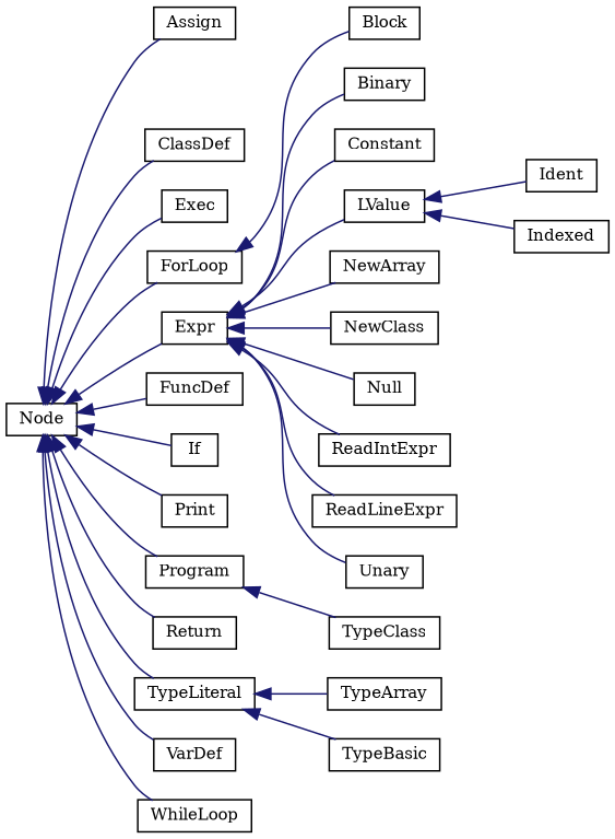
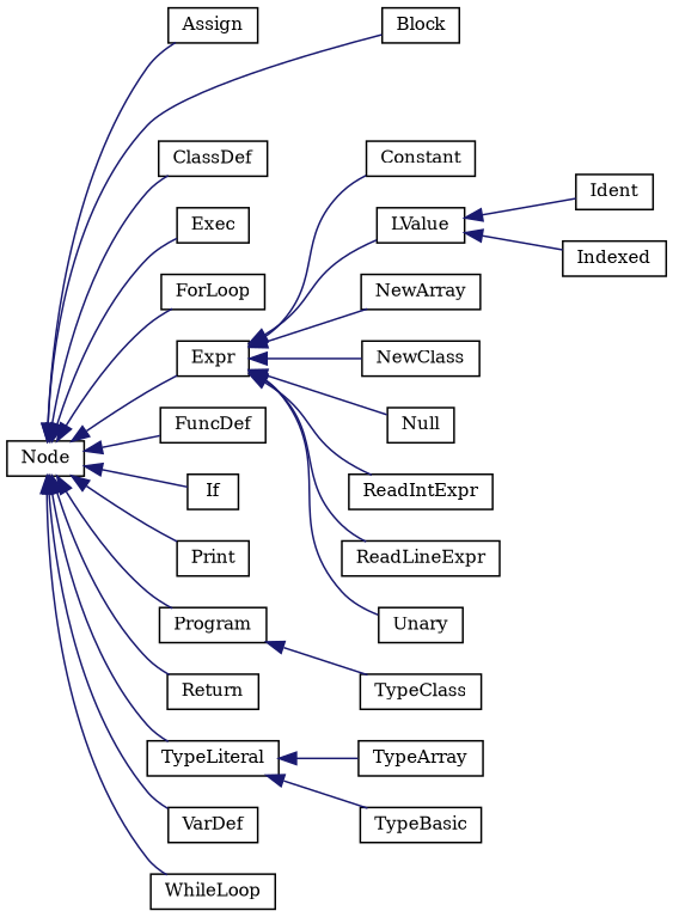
  digraph {
    fontname="DejaVu Serif"
    rankdir=LR
    node [color=black fillcolor=white fontname="DejaVu Serif" fontsize=10 shape=record style=filled]
    edge [color=midnightblue dir=back fontname="DejaVu Serif" fontsize=10 labelfontname=Helvetica labelfontsize=10 style=solid]
    n1 [height=0.2 label="Node" width=0.4]
    n2 [height=0.2 label=Assign width=0.4]
    n3 [height=0.2 label=Block width=0.4]
    n4 [height=0.2 label=ClassDef width=0.4]
    n5 [height=0.2 label=Exec width=0.4]
    n6 [height=0.2 label=Expr width=0.4]
    n7 [height=0.2 label=ForLoop width=0.4]
    n8 [height=0.2 label=FuncDef width=0.4]
    n9 [height=0.2 label=If width=0.4]
    n10 [height=0.2 label=Print width=0.4]
    n11 [height=0.2 label=Program width=0.4]
    n12 [height=0.2 label=Return width=0.4]
    n13 [height=0.2 label=TypeLiteral width=0.4]
    n14 [height=0.2 label=VarDef width=0.4]
    n15 [height=0.2 label=WhileLoop width=0.4]
-   n16 [height=0.2 label=Binary width=0.4]
    n17 [height=0.2 label=Constant width=0.4]
    n18 [height=0.2 label=LValue width=0.4]
    n19 [height=0.2 label=NewArray width=0.4]
    n20 [height=0.2 label=NewClass width=0.4]
    n21 [height=0.2 label=Null width=0.4]
    n22 [height=0.2 label=ReadIntExpr width=0.4]
    n23 [height=0.2 label=ReadLineExpr width=0.4]
    n24 [height=0.2 label=Unary width=0.4]
    n25 [height=0.2 label=TypeClass width=0.4]
    n26 [height=0.2 label=TypeArray width=0.4]
    n27 [height=0.2 label=TypeBasic width=0.4]
    n28 [height=0.2 label=Ident width=0.4]
    n29 [height=0.2 label=Indexed width=0.4]
    n1 -> n2
-   n7 -> n3
+   n1 -> n3
    n1 -> n4
    n1 -> n5
    n1 -> n6
    n1 -> n7
    n1 -> n8
    n1 -> n9
    n1 -> n10
    n1 -> n11
    n1 -> n12
    n1 -> n13
    n1 -> n14
    n1 -> n15
-   n6 -> n16
    n6 -> n17
    n6 -> n18
    n6 -> n19
    n6 -> n20
    n6 -> n21
    n6 -> n22
    n6 -> n23
    n6 -> n24
    n11 -> n25
    n13 -> n26
    n13 -> n27
    n18 -> n28
    n18 -> n29
  }
